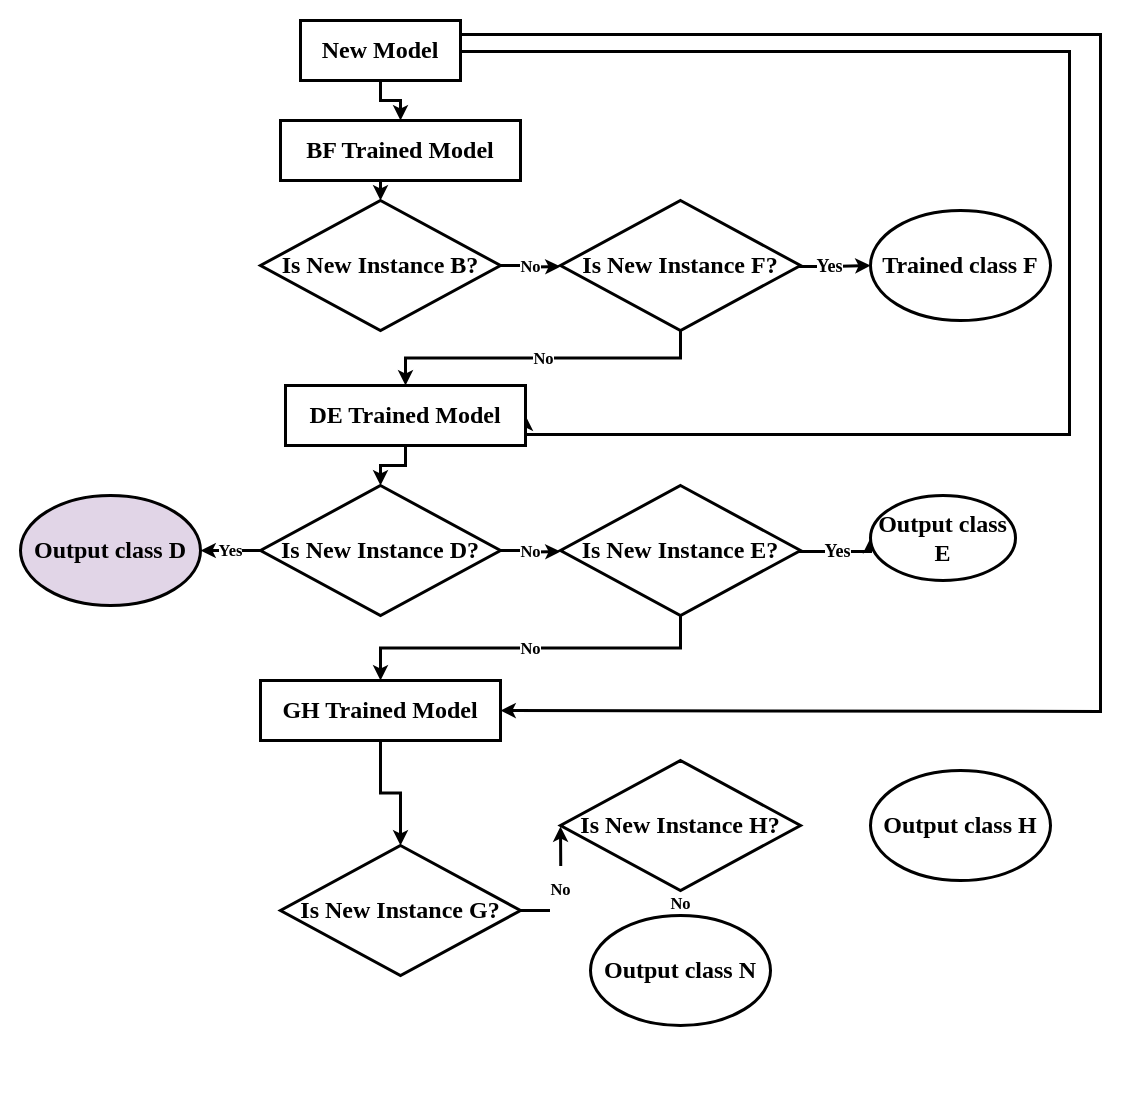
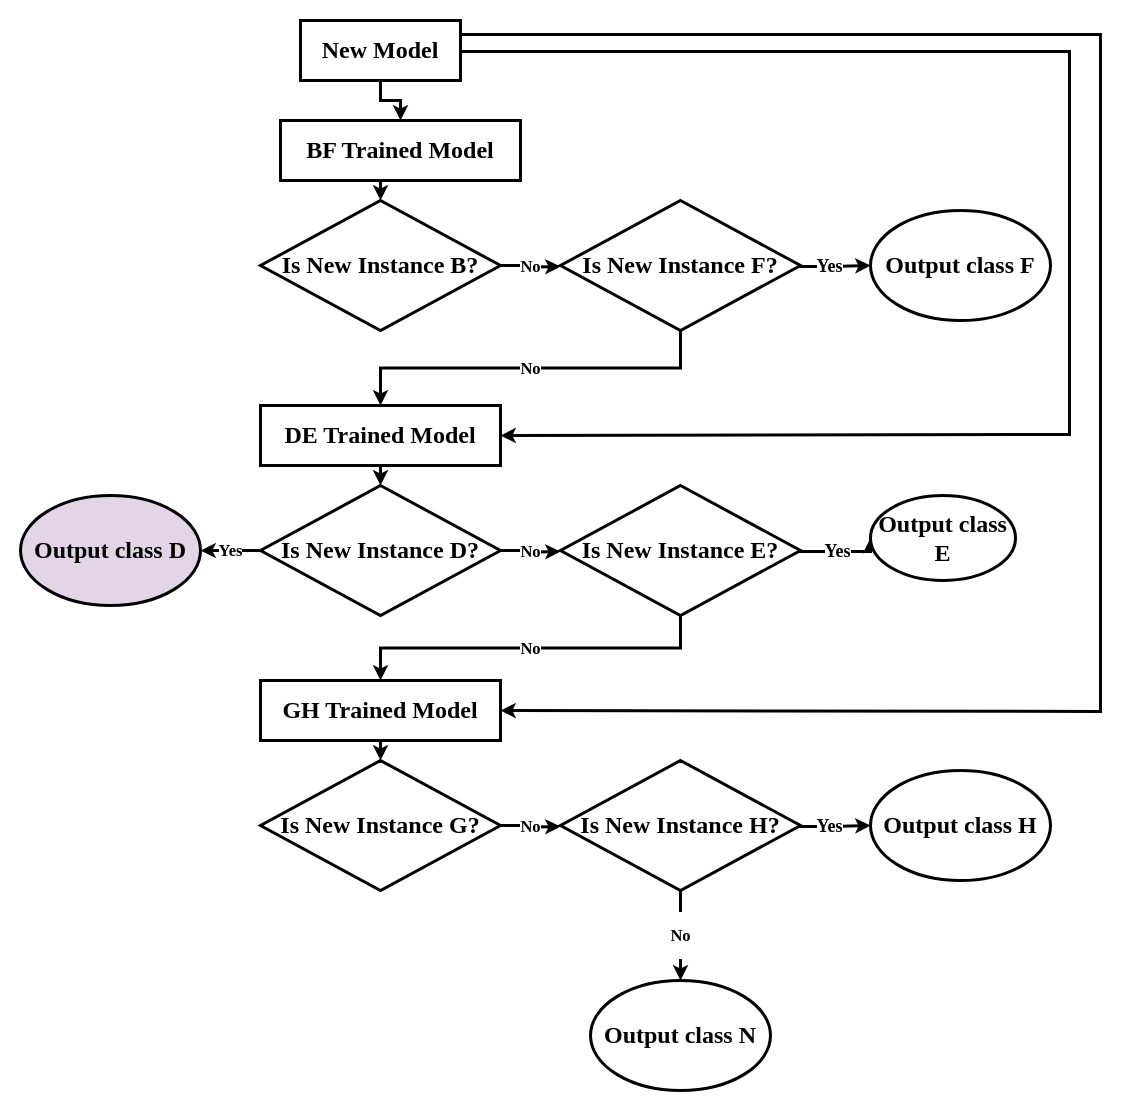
  <mxCell id="0" />
  <mxCell id="1" parent="0" />
  <mxCell id="2" style="edgeStyle=orthogonalEdgeStyle;rounded=0;orthogonalLoop=1;jettySize=auto;html=1;exitX=0.5;exitY=1;exitDx=0;exitDy=0;entryX=0.5;entryY=0;entryDx=0;entryDy=0;strokeWidth=3;" edge="1" parent="1" source="3" target="9"><mxGeometry relative="1" as="geometry" /></mxCell>
  <mxCell id="3" value="&lt;h1&gt;&lt;font face=&quot;Times New Roman&quot;&gt;BF Trained Model&lt;/font&gt;&lt;/h1&gt;" style="rounded=0;whiteSpace=wrap;html=1;strokeWidth=3;" vertex="1" parent="1"><mxGeometry x="280" y="120" width="240" height="60" as="geometry" /></mxCell>
  <mxCell id="4" style="edgeStyle=orthogonalEdgeStyle;rounded=0;orthogonalLoop=1;jettySize=auto;html=1;exitX=0.5;exitY=1;exitDx=0;exitDy=0;entryX=0.5;entryY=0;entryDx=0;entryDy=0;strokeWidth=3;" edge="1" parent="1" source="7" target="3"><mxGeometry relative="1" as="geometry" /></mxCell>
  <mxCell id="5" style="edgeStyle=orthogonalEdgeStyle;rounded=0;orthogonalLoop=1;jettySize=auto;html=1;exitX=1;exitY=0.5;exitDx=0;exitDy=0;entryX=1;entryY=0.5;entryDx=0;entryDy=0;strokeWidth=3;" edge="1" parent="1" source="7" target="16"><mxGeometry relative="1" as="geometry"><Array as="points"><mxPoint x="1069" y="51" /><mxPoint x="1069" y="434" /></Array></mxGeometry></mxCell>
  <mxCell id="6" style="edgeStyle=orthogonalEdgeStyle;rounded=0;orthogonalLoop=1;jettySize=auto;html=1;exitX=1;exitY=0.25;exitDx=0;exitDy=0;entryX=1;entryY=0.5;entryDx=0;entryDy=0;strokeWidth=3;" edge="1" parent="1" source="7" target="27"><mxGeometry relative="1" as="geometry"><Array as="points"><mxPoint x="1100" y="34" /><mxPoint x="1100" y="711" /></Array></mxGeometry></mxCell>
  <mxCell id="7" value="&lt;h1&gt;&lt;font face=&quot;Times New Roman&quot;&gt;New Model&lt;/font&gt;&lt;/h1&gt;" style="rounded=0;whiteSpace=wrap;html=1;strokeWidth=3;" vertex="1" parent="1"><mxGeometry x="300" width="160" height="60" as="geometry" y="20" /></mxCell>
  <mxCell id="8" value="&lt;h2&gt;&lt;font face=&quot;Times New Roman&quot;&gt;No&lt;/font&gt;&lt;/h2&gt;" style="edgeStyle=orthogonalEdgeStyle;rounded=0;orthogonalLoop=1;jettySize=auto;html=1;exitX=1;exitY=0.5;exitDx=0;exitDy=0;entryX=0;entryY=0.5;entryDx=0;entryDy=0;strokeWidth=3;" edge="1" parent="1" source="9"><mxGeometry relative="1" as="geometry"><mxPoint x="560" y="266" as="targetPoint" /></mxGeometry></mxCell>
  <mxCell id="9" value="&lt;h1&gt;&lt;font face=&quot;Times New Roman&quot;&gt;Is New Instance B?&lt;/font&gt;&lt;/h1&gt;" style="rhombus;whiteSpace=wrap;html=1;strokeWidth=3;" vertex="1" parent="1"><mxGeometry x="260" y="200" width="240" height="130" as="geometry" /></mxCell>
  <mxCell id="10" style="edgeStyle=orthogonalEdgeStyle;rounded=0;orthogonalLoop=1;jettySize=auto;html=1;exitX=1;exitY=0.5;exitDx=0;exitDy=0;entryX=0;entryY=0.5;entryDx=0;entryDy=0;strokeWidth=3;" edge="1" parent="1" source="13" target="14"><mxGeometry relative="1" as="geometry"><Array as="points"><mxPoint x="830" y="266" /><mxPoint x="830" y="266" /></Array></mxGeometry></mxCell>
  <mxCell id="11" value="&lt;h2&gt;&lt;font face=&quot;Times New Roman&quot;&gt;Yes&lt;/font&gt;&lt;/h2&gt;" style="text;html=1;resizable=0;points=[];align=center;verticalAlign=middle;labelBackgroundColor=#ffffff;" vertex="1" connectable="0" parent="10"><mxGeometry x="0.2" relative="1" as="geometry"><mxPoint x="-13.5" y="-0.5" as="offset" /></mxGeometry></mxCell>
  <mxCell id="12" value="&lt;h2&gt;&lt;font face=&quot;Times New Roman&quot;&gt;No&lt;/font&gt;&lt;/h2&gt;" style="edgeStyle=orthogonalEdgeStyle;rounded=0;orthogonalLoop=1;jettySize=auto;html=1;exitX=0.5;exitY=1;exitDx=0;exitDy=0;entryX=0.5;entryY=0;entryDx=0;entryDy=0;strokeWidth=3;" edge="1" parent="1" source="13" target="16"><mxGeometry relative="1" as="geometry" /></mxCell>
  <mxCell id="13" value="&lt;h1&gt;&lt;font face=&quot;Times New Roman&quot;&gt;Is New Instance F?&lt;/font&gt;&lt;/h1&gt;" style="rhombus;whiteSpace=wrap;html=1;strokeWidth=3;" vertex="1" parent="1"><mxGeometry x="560" y="200" width="240" height="130" as="geometry" /></mxCell>
- <mxCell id="14" value="&lt;h1&gt;&lt;font face=&quot;Times New Roman&quot;&gt;Trained class F&lt;/font&gt;&lt;/h1&gt;" style="ellipse;whiteSpace=wrap;html=1;strokeWidth=3;" vertex="1" parent="1"><mxGeometry x="870" y="210" width="180" height="110" as="geometry" /></mxCell>
+ <mxCell id="14" value="&lt;h1&gt;&lt;font face=&quot;Times New Roman&quot;&gt;Output class F&lt;/font&gt;&lt;/h1&gt;" style="ellipse;whiteSpace=wrap;html=1;strokeWidth=3;" vertex="1" parent="1"><mxGeometry x="870" y="210" width="180" height="110" as="geometry" /></mxCell>
  <mxCell id="15" style="edgeStyle=orthogonalEdgeStyle;rounded=0;orthogonalLoop=1;jettySize=auto;html=1;exitX=0.5;exitY=1;exitDx=0;exitDy=0;entryX=0.5;entryY=0;entryDx=0;entryDy=0;strokeWidth=3;" edge="1" parent="1" source="16" target="20"><mxGeometry relative="1" as="geometry" /></mxCell>
- <mxCell id="16" value="&lt;h1&gt;&lt;font face=&quot;Times New Roman&quot;&gt;DE Trained Model&lt;/font&gt;&lt;/h1&gt;" style="rounded=0;whiteSpace=wrap;html=1;strokeWidth=3;" vertex="1" parent="1"><mxGeometry x="285" y="385" width="240" height="60" as="geometry" /></mxCell>
+ <mxCell id="16" value="&lt;h1&gt;&lt;font face=&quot;Times New Roman&quot;&gt;DE Trained Model&lt;/font&gt;&lt;/h1&gt;" style="rounded=0;whiteSpace=wrap;html=1;strokeWidth=3;" vertex="1" parent="1"><mxGeometry x="260" y="405" width="240" height="60" as="geometry" /></mxCell>
  <mxCell id="17" value="&lt;h1&gt;&lt;font face=&quot;Times New Roman&quot;&gt;Output class D&lt;/font&gt;&lt;/h1&gt;" style="ellipse;whiteSpace=wrap;html=1;strokeWidth=3;fillColor=#e1d5e7;" vertex="1" parent="1"><mxGeometry x="20" y="495" width="180" height="110" as="geometry" /></mxCell>
  <mxCell id="18" value="&lt;h2&gt;&lt;font face=&quot;Times New Roman&quot;&gt;Yes&lt;/font&gt;&lt;/h2&gt;" style="edgeStyle=orthogonalEdgeStyle;rounded=0;orthogonalLoop=1;jettySize=auto;html=1;exitX=0;exitY=0.5;exitDx=0;exitDy=0;entryX=1;entryY=0.5;entryDx=0;entryDy=0;strokeWidth=3;" edge="1" parent="1" source="20" target="17"><mxGeometry relative="1" as="geometry" /></mxCell>
  <mxCell id="19" value="&lt;h2&gt;&lt;font face=&quot;Times New Roman&quot;&gt;No&lt;/font&gt;&lt;/h2&gt;" style="edgeStyle=orthogonalEdgeStyle;rounded=0;orthogonalLoop=1;jettySize=auto;html=1;exitX=1;exitY=0.5;exitDx=0;exitDy=0;entryX=0;entryY=0.5;entryDx=0;entryDy=0;strokeWidth=3;" edge="1" parent="1" source="20"><mxGeometry relative="1" as="geometry"><mxPoint x="560" y="551" as="targetPoint" /></mxGeometry></mxCell>
  <mxCell id="20" value="&lt;h1&gt;&lt;font face=&quot;Times New Roman&quot;&gt;Is New Instance D?&lt;/font&gt;&lt;/h1&gt;" style="rhombus;whiteSpace=wrap;html=1;strokeWidth=3;" vertex="1" parent="1"><mxGeometry x="260" y="485" width="240" height="130" as="geometry" /></mxCell>
  <mxCell id="21" style="edgeStyle=orthogonalEdgeStyle;rounded=0;orthogonalLoop=1;jettySize=auto;html=1;exitX=1;exitY=0.5;exitDx=0;exitDy=0;entryX=0;entryY=0.5;entryDx=0;entryDy=0;strokeWidth=3;" edge="1" parent="1" source="24" target="25"><mxGeometry relative="1" as="geometry"><Array as="points"><mxPoint x="830" y="551" /><mxPoint x="830" y="551" /></Array></mxGeometry></mxCell>
  <mxCell id="22" value="&lt;h2&gt;&lt;font face=&quot;Times New Roman&quot;&gt;Yes&lt;/font&gt;&lt;/h2&gt;" style="text;html=1;resizable=0;points=[];align=center;verticalAlign=middle;labelBackgroundColor=#ffffff;" vertex="1" connectable="0" parent="21"><mxGeometry x="0.2" relative="1" as="geometry"><mxPoint x="-13.5" y="-0.5" as="offset" /></mxGeometry></mxCell>
  <mxCell id="23" value="&lt;h2&gt;&lt;font face=&quot;Times New Roman&quot;&gt;No&lt;/font&gt;&lt;/h2&gt;" style="edgeStyle=orthogonalEdgeStyle;rounded=0;orthogonalLoop=1;jettySize=auto;html=1;exitX=0.5;exitY=1;exitDx=0;exitDy=0;entryX=0.5;entryY=0;entryDx=0;entryDy=0;strokeWidth=3;" edge="1" parent="1" source="24" target="27"><mxGeometry relative="1" as="geometry" /></mxCell>
  <mxCell id="24" value="&lt;h1&gt;&lt;font face=&quot;Times New Roman&quot;&gt;Is New Instance E?&lt;/font&gt;&lt;/h1&gt;" style="rhombus;whiteSpace=wrap;html=1;strokeWidth=3;" vertex="1" parent="1"><mxGeometry x="560" y="485" width="240" height="130" as="geometry" /></mxCell>
  <mxCell id="25" value="&lt;h1&gt;&lt;font face=&quot;Times New Roman&quot;&gt;Output class E&lt;/font&gt;&lt;/h1&gt;" style="ellipse;whiteSpace=wrap;html=1;strokeWidth=3;" vertex="1" parent="1"><mxGeometry x="870" y="495" width="145" height="85" as="geometry" /></mxCell>
  <mxCell id="26" style="edgeStyle=orthogonalEdgeStyle;rounded=0;orthogonalLoop=1;jettySize=auto;html=1;exitX=0.5;exitY=1;exitDx=0;exitDy=0;entryX=0.5;entryY=0;entryDx=0;entryDy=0;strokeWidth=3;" edge="1" parent="1" source="27" target="29"><mxGeometry relative="1" as="geometry" /></mxCell>
  <mxCell id="27" value="&lt;h1&gt;&lt;font face=&quot;Times New Roman&quot;&gt;GH Trained Model&lt;/font&gt;&lt;/h1&gt;" style="rounded=0;whiteSpace=wrap;html=1;strokeWidth=3;" vertex="1" parent="1"><mxGeometry x="260" y="680" width="240" height="60" as="geometry" /></mxCell>
  <mxCell id="28" value="&lt;h2&gt;&lt;font face=&quot;Times New Roman&quot;&gt;No&lt;/font&gt;&lt;/h2&gt;" style="edgeStyle=orthogonalEdgeStyle;rounded=0;orthogonalLoop=1;jettySize=auto;html=1;exitX=1;exitY=0.5;exitDx=0;exitDy=0;entryX=0;entryY=0.5;entryDx=0;entryDy=0;strokeWidth=3;" edge="1" parent="1" source="29"><mxGeometry relative="1" as="geometry"><mxPoint x="560" y="826" as="targetPoint" /></mxGeometry></mxCell>
- <mxCell id="29" value="&lt;h1&gt;&lt;font face=&quot;Times New Roman&quot;&gt;Is New Instance G?&lt;/font&gt;&lt;/h1&gt;" style="rhombus;whiteSpace=wrap;html=1;strokeWidth=3;" vertex="1" parent="1"><mxGeometry x="280" y="845" width="240" height="130" as="geometry" /></mxCell>
+ <mxCell id="29" value="&lt;h1&gt;&lt;font face=&quot;Times New Roman&quot;&gt;Is New Instance G?&lt;/font&gt;&lt;/h1&gt;" style="rhombus;whiteSpace=wrap;html=1;strokeWidth=3;" vertex="1" parent="1"><mxGeometry x="260" y="760" width="240" height="130" as="geometry" /></mxCell>
+ <mxCell id="30" style="edgeStyle=orthogonalEdgeStyle;rounded=0;orthogonalLoop=1;jettySize=auto;html=1;exitX=1;exitY=0.5;exitDx=0;exitDy=0;entryX=0;entryY=0.5;entryDx=0;entryDy=0;strokeWidth=3;" edge="1" parent="1" source="33" target="34"><mxGeometry relative="1" as="geometry"><Array as="points"><mxPoint x="830" y="826" /><mxPoint x="830" y="826" /></Array></mxGeometry></mxCell>
+ <mxCell id="31" value="&lt;h2&gt;&lt;font face=&quot;Times New Roman&quot;&gt;Yes&lt;/font&gt;&lt;/h2&gt;" style="text;html=1;resizable=0;points=[];align=center;verticalAlign=middle;labelBackgroundColor=#ffffff;" vertex="1" connectable="0" parent="30"><mxGeometry x="0.2" relative="1" as="geometry"><mxPoint x="-13.5" y="-0.5" as="offset" /></mxGeometry></mxCell>
  <mxCell id="32" value="&lt;h2&gt;&lt;font face=&quot;Times New Roman&quot;&gt;No&lt;/font&gt;&lt;/h2&gt;" style="edgeStyle=orthogonalEdgeStyle;rounded=0;orthogonalLoop=1;jettySize=auto;html=1;exitX=0.5;exitY=1;exitDx=0;exitDy=0;entryX=0.5;entryY=0;entryDx=0;entryDy=0;strokeWidth=3;" edge="1" parent="1" source="33" target="35"><mxGeometry relative="1" as="geometry" /></mxCell>
  <mxCell id="33" value="&lt;h1&gt;&lt;font face=&quot;Times New Roman&quot;&gt;Is New Instance H?&lt;/font&gt;&lt;/h1&gt;" style="rhombus;whiteSpace=wrap;html=1;strokeWidth=3;" vertex="1" parent="1"><mxGeometry x="560" y="760" width="240" height="130" as="geometry" /></mxCell>
  <mxCell id="34" value="&lt;h1&gt;&lt;font face=&quot;Times New Roman&quot;&gt;Output class H&lt;/font&gt;&lt;/h1&gt;" style="ellipse;whiteSpace=wrap;html=1;strokeWidth=3;" vertex="1" parent="1"><mxGeometry x="870" y="770" width="180" height="110" as="geometry" /></mxCell>
- <mxCell id="35" value="&lt;h1&gt;&lt;font face=&quot;Times New Roman&quot;&gt;Output class N&lt;/font&gt;&lt;/h1&gt;" style="ellipse;whiteSpace=wrap;html=1;strokeWidth=3;" vertex="1" parent="1"><mxGeometry x="590" y="915" width="180" height="110" as="geometry" /></mxCell>
+ <mxCell id="35" value="&lt;h1&gt;&lt;font face=&quot;Times New Roman&quot;&gt;Output class N&lt;/font&gt;&lt;/h1&gt;" style="ellipse;whiteSpace=wrap;html=1;strokeWidth=3;" vertex="1" parent="1"><mxGeometry x="590" y="980" width="180" height="110" as="geometry" /></mxCell>
